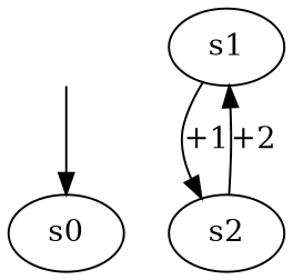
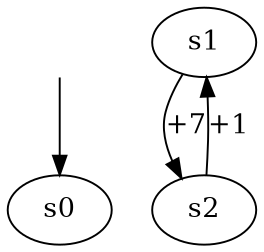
  digraph {
    si [style=invis]
    s0
    s1
    s2
    si -> s0
-   s1 -> s2 [label="+1"]
-   s2 -> s1 [label="+2"]
+   s1 -> s2 [label="+7"]
+   s2 -> s1 [label="+1"]
  }
